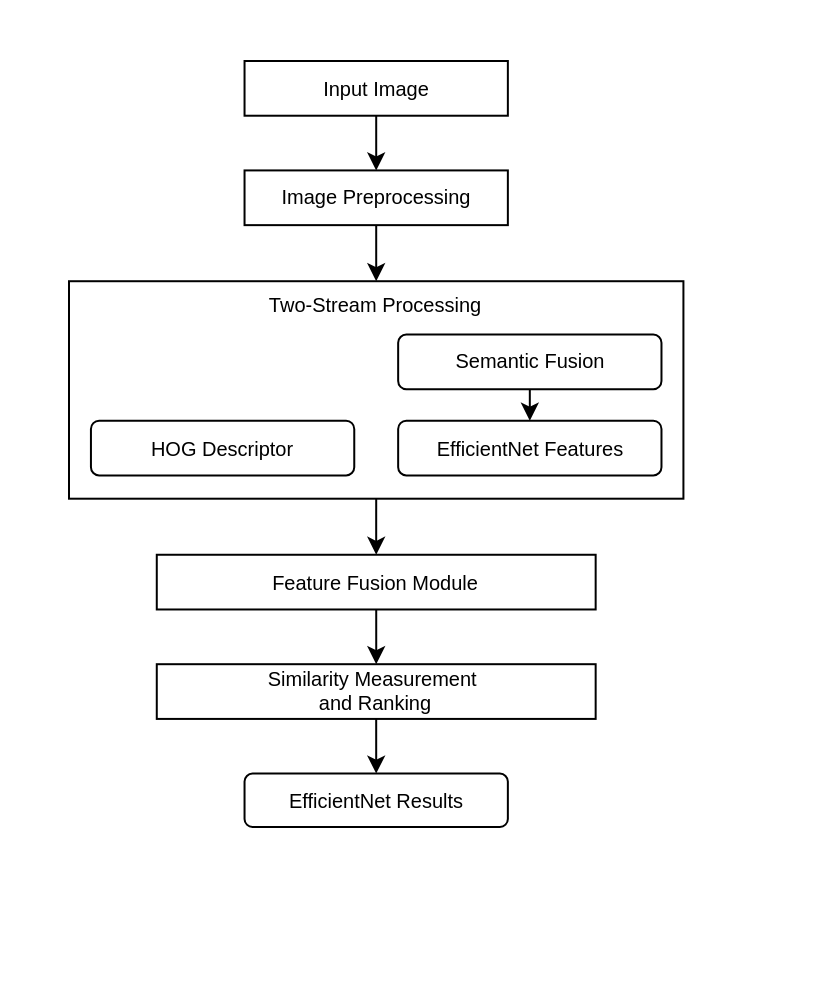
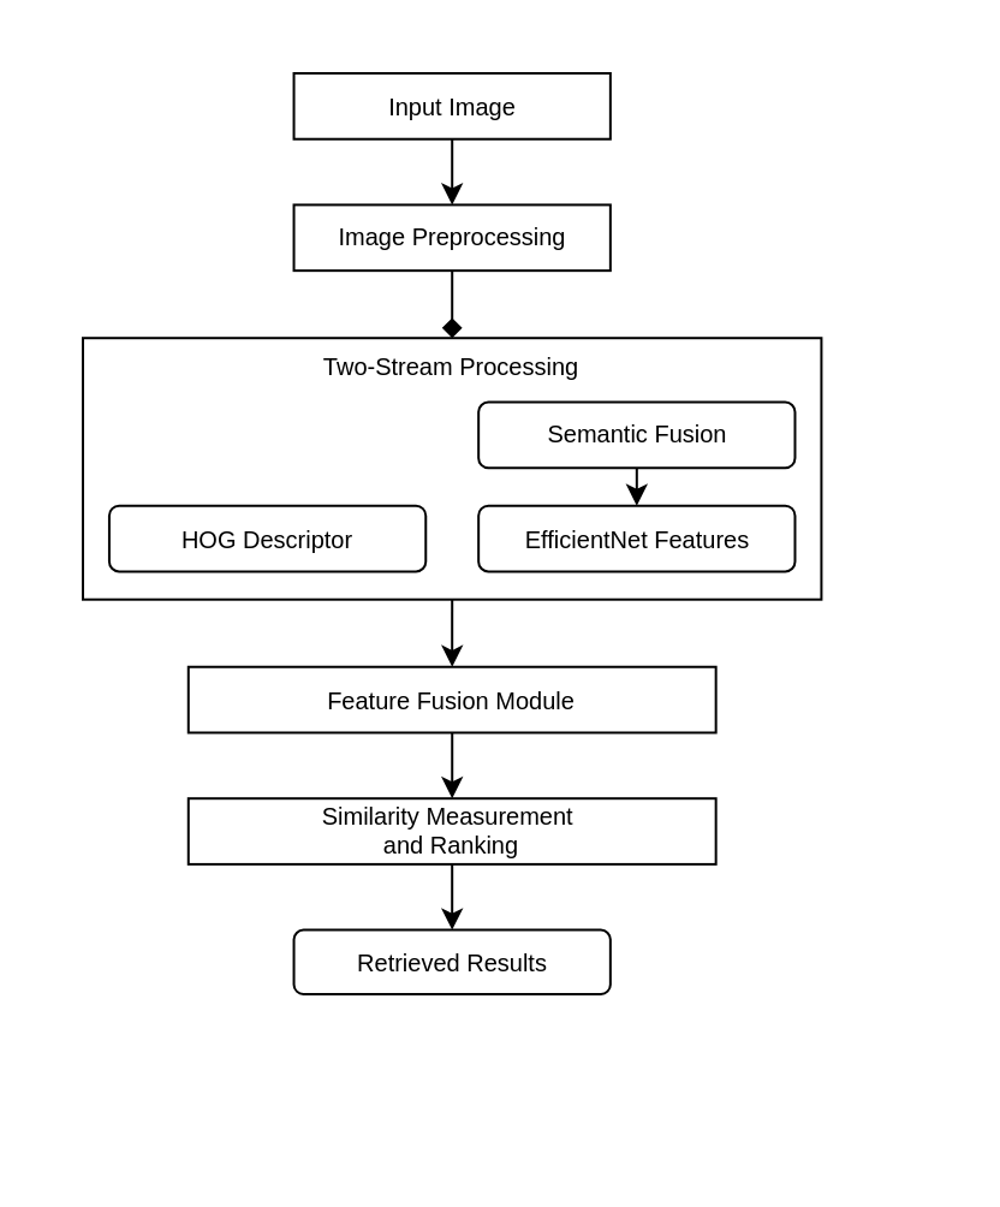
  <mxCell id="0" />
  <mxCell id="1" parent="0" />
  <mxCell id="2" value="" style="group;fontSize=10;strokeWidth=1;" vertex="1" connectable="0" parent="1"><mxGeometry x="34" y="30" width="360" height="450" as="geometry" /></mxCell>
  <mxCell id="3" value="" style="rounded=0;whiteSpace=wrap;html=1;strokeColor=#FFFFFF;" vertex="1" parent="2"><mxGeometry x="-13.53" y="-9.57" width="333.53" height="409.57" as="geometry" /></mxCell>
  <mxCell id="4" style="edgeStyle=orthogonalEdgeStyle;rounded=0;orthogonalLoop=1;jettySize=auto;html=1;exitX=0.5;exitY=1;exitDx=0;exitDy=0;entryX=0.5;entryY=0;entryDx=0;entryDy=0;strokeWidth=1;fontStyle=0;fontSize=10;" parent="2" source="5" target="16" edge="1"><mxGeometry relative="1" as="geometry" /></mxCell>
  <mxCell id="5" value="&lt;span style=&quot;text-wrap-mode: nowrap;&quot;&gt;Two-Stream Processing&lt;/span&gt;" style="rounded=0;whiteSpace=wrap;html=1;verticalAlign=top;fontStyle=0;fontSize=10;strokeWidth=1;" parent="2" vertex="1"><mxGeometry y="110.106" width="307.21" height="108.739" as="geometry" /></mxCell>
  <mxCell id="6" style="edgeStyle=orthogonalEdgeStyle;rounded=0;orthogonalLoop=1;jettySize=auto;html=1;exitX=0.5;exitY=1;exitDx=0;exitDy=0;entryX=0.5;entryY=0;entryDx=0;entryDy=0;strokeWidth=1;fontStyle=0;fontSize=10;" parent="2" source="7" target="9" edge="1"><mxGeometry relative="1" as="geometry" /></mxCell>
  <mxCell id="7" value="Input Image" style="whiteSpace=wrap;html=1;fontStyle=0;fontSize=10;strokeWidth=1;rounded=0;" parent="2" vertex="1"><mxGeometry x="87.774" width="131.661" height="27.356" as="geometry" /></mxCell>
- <mxCell id="8" style="edgeStyle=orthogonalEdgeStyle;rounded=0;orthogonalLoop=1;jettySize=auto;html=1;exitX=0.5;exitY=1;exitDx=0;exitDy=0;entryX=0.5;entryY=0;entryDx=0;entryDy=0;strokeWidth=1;fontStyle=0;fontSize=10;" parent="2" source="9" target="5" edge="1"><mxGeometry relative="1" as="geometry" /></mxCell>
+ <mxCell id="8" style="edgeStyle=orthogonalEdgeStyle;rounded=0;orthogonalLoop=1;jettySize=auto;html=1;exitX=0.5;exitY=1;exitDx=0;exitDy=0;entryX=0.5;entryY=0;entryDx=0;entryDy=0;strokeWidth=1;fontStyle=0;fontSize=10;endArrow=diamond;" parent="2" source="9" target="5" edge="1"><mxGeometry relative="1" as="geometry" /></mxCell>
  <mxCell id="9" value="Image Preprocessing" style="rounded=0;whiteSpace=wrap;html=1;fontStyle=0;fontSize=10;strokeWidth=1;" parent="2" vertex="1"><mxGeometry x="87.774" y="54.711" width="131.661" height="27.356" as="geometry" /></mxCell>
  <mxCell id="10" style="edgeStyle=orthogonalEdgeStyle;rounded=0;orthogonalLoop=1;jettySize=auto;html=1;exitX=0.5;exitY=1;exitDx=0;exitDy=0;entryX=0.5;entryY=0;entryDx=0;entryDy=0;strokeWidth=1;fontStyle=0;fontSize=10;" parent="2" source="11" target="13" edge="1"><mxGeometry relative="1" as="geometry" /></mxCell>
  <mxCell id="11" value="Semantic Fusion" style="rounded=1;whiteSpace=wrap;html=1;fontStyle=0;fontSize=10;strokeWidth=1;" parent="2" vertex="1"><mxGeometry x="164.577" y="136.778" width="131.661" height="27.356" as="geometry" /></mxCell>
  <mxCell id="12" value="HOG Descriptor" style="rounded=1;whiteSpace=wrap;html=1;fontStyle=0;fontSize=10;strokeWidth=1;" parent="2" vertex="1"><mxGeometry x="10.972" y="179.863" width="131.661" height="27.356" as="geometry" /></mxCell>
  <mxCell id="13" value="EfficientNet Features" style="rounded=1;whiteSpace=wrap;html=1;fontStyle=0;fontSize=10;strokeWidth=1;" parent="2" vertex="1"><mxGeometry x="164.577" y="179.863" width="131.661" height="27.356" as="geometry" /></mxCell>
- <mxCell id="14" value="EfficientNet Results" style="rounded=1;whiteSpace=wrap;html=1;fontStyle=0;fontSize=10;strokeWidth=1;" parent="2" vertex="1"><mxGeometry x="87.774" y="356.307" width="131.661" height="26.672" as="geometry" /></mxCell>
+ <mxCell id="14" value="Retrieved Results" style="rounded=1;whiteSpace=wrap;html=1;fontStyle=0;fontSize=10;strokeWidth=1;" parent="2" vertex="1"><mxGeometry x="87.774" y="356.307" width="131.661" height="26.672" as="geometry" /></mxCell>
  <mxCell id="15" style="edgeStyle=orthogonalEdgeStyle;rounded=0;orthogonalLoop=1;jettySize=auto;html=1;exitX=0.5;exitY=1;exitDx=0;exitDy=0;entryX=0.5;entryY=0;entryDx=0;entryDy=0;strokeWidth=1;fontStyle=0;fontSize=10;" parent="2" source="16" target="18" edge="1"><mxGeometry relative="1" as="geometry" /></mxCell>
  <mxCell id="16" value="&lt;span style=&quot;text-wrap-mode: nowrap;&quot;&gt;Feature Fusion Module&lt;/span&gt;" style="rounded=0;whiteSpace=wrap;html=1;fontStyle=0;fontSize=10;strokeWidth=1;" parent="2" vertex="1"><mxGeometry x="43.887" y="246.884" width="219.436" height="27.356" as="geometry" /></mxCell>
  <mxCell id="17" style="edgeStyle=orthogonalEdgeStyle;rounded=0;orthogonalLoop=1;jettySize=auto;html=1;exitX=0.5;exitY=1;exitDx=0;exitDy=0;entryX=0.5;entryY=0;entryDx=0;entryDy=0;strokeWidth=1;fontStyle=0;fontSize=10;" parent="2" source="18" target="14" edge="1"><mxGeometry relative="1" as="geometry" /></mxCell>
  <mxCell id="18" value="&lt;span style=&quot;text-wrap-mode: nowrap;&quot;&gt;Similarity Measurement&amp;nbsp;&lt;/span&gt;&lt;div&gt;&lt;span style=&quot;text-wrap-mode: nowrap;&quot;&gt;and Ranking&lt;/span&gt;&lt;/div&gt;" style="rounded=0;whiteSpace=wrap;html=1;fontStyle=0;fontSize=10;align=center;strokeWidth=1;" parent="2" vertex="1"><mxGeometry x="43.887" y="301.596" width="219.436" height="27.356" as="geometry" /></mxCell>
